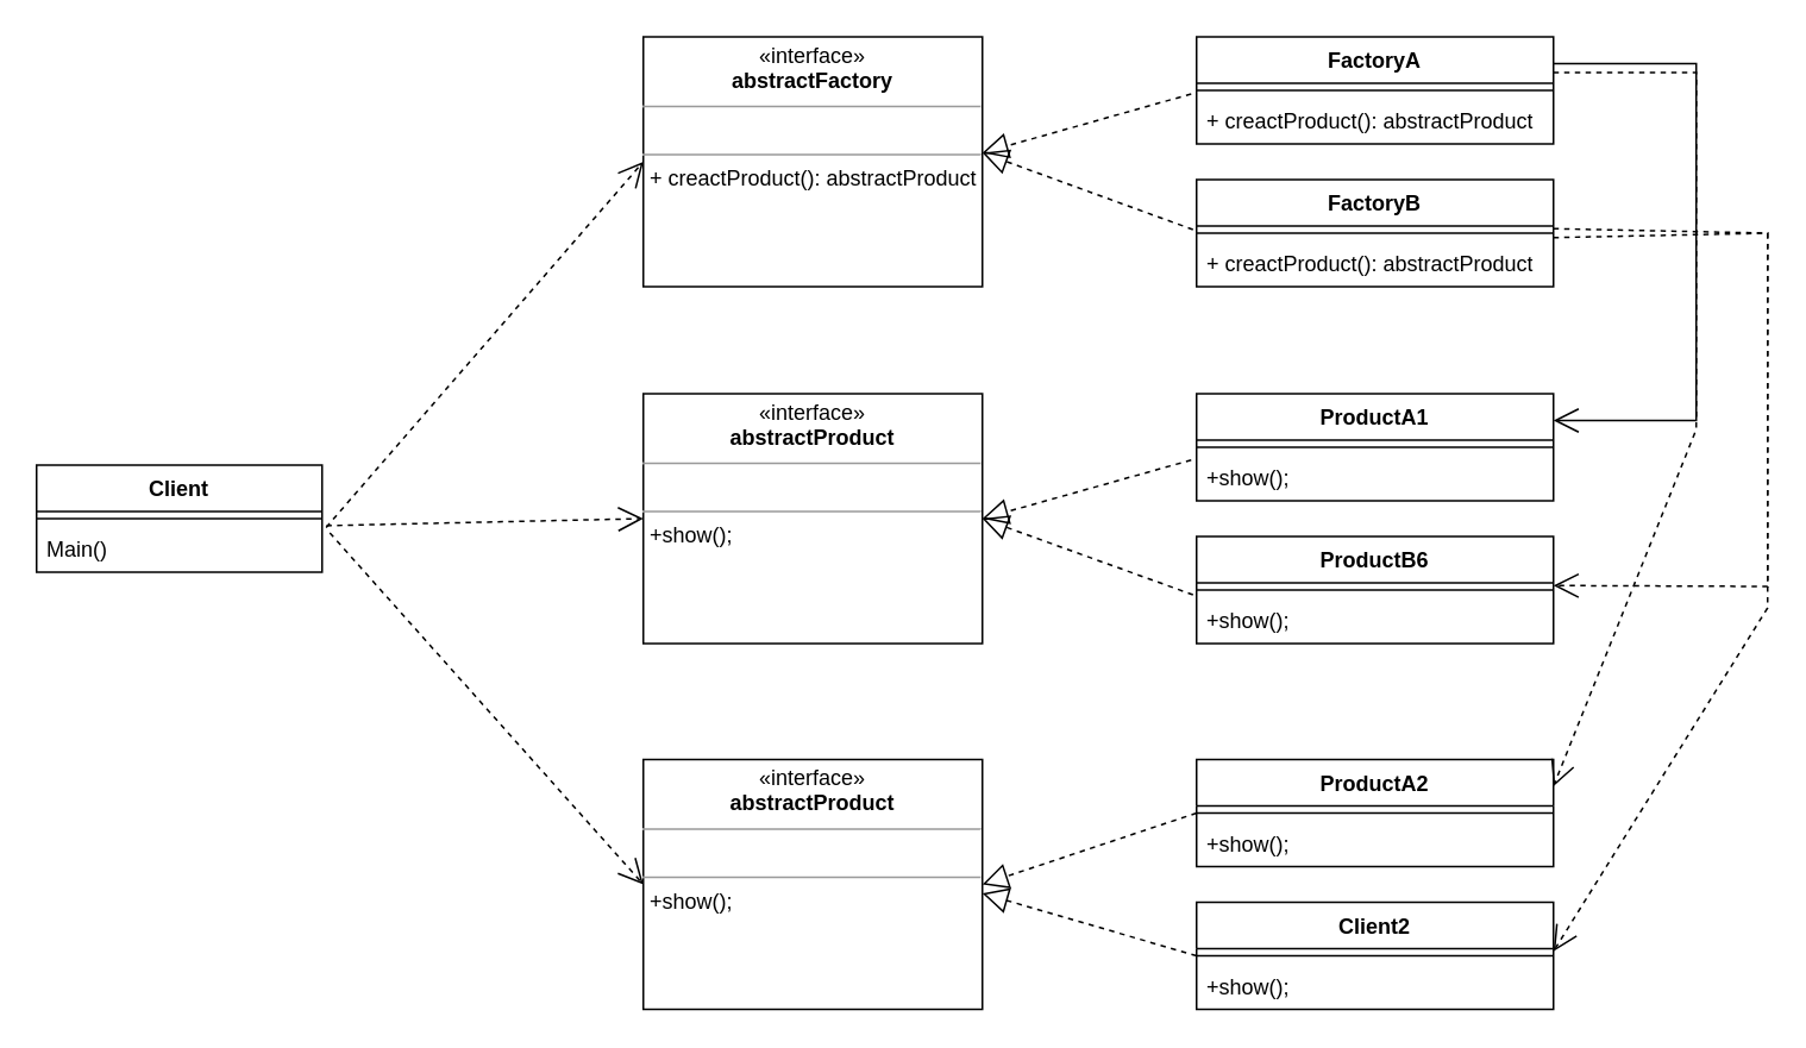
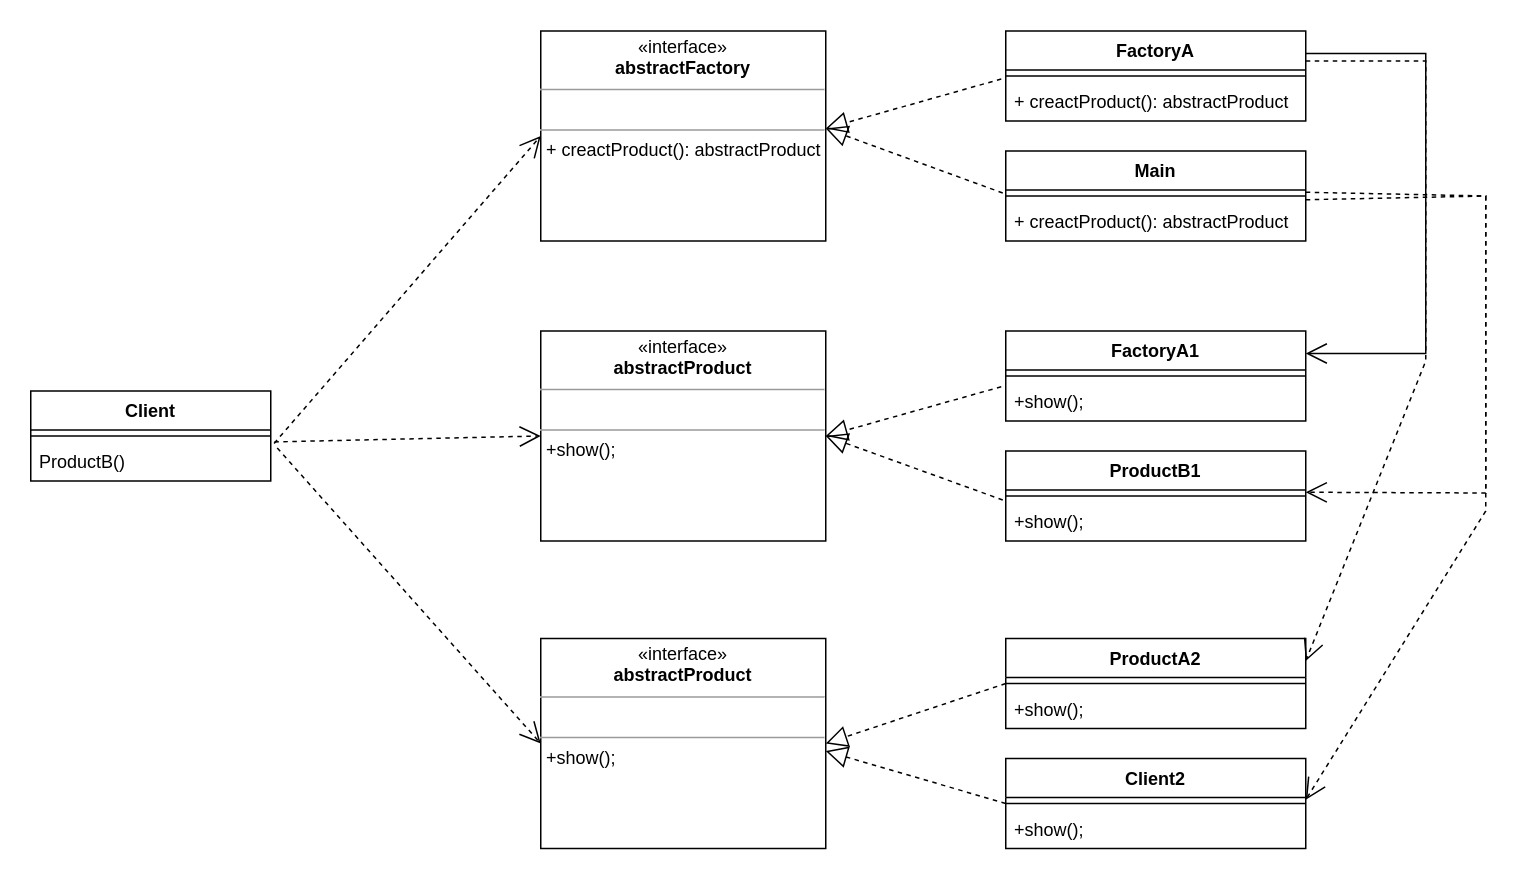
  <mxCell id="0" />
  <mxCell id="1" parent="0" />
  <mxCell id="2" value="Client" style="swimlane;fontStyle=1;align=center;verticalAlign=top;childLayout=stackLayout;horizontal=1;startSize=26;horizontalStack=0;resizeParent=1;resizeParentMax=0;resizeLast=0;collapsible=1;marginBottom=0;whiteSpace=wrap;html=1;" vertex="1" parent="1"><mxGeometry x="20" y="260" width="160" height="60" as="geometry" /></mxCell>
  <mxCell id="3" value="" style="line;strokeWidth=1;fillColor=none;align=left;verticalAlign=middle;spacingTop=-1;spacingLeft=3;spacingRight=3;rotatable=0;labelPosition=right;points=[];portConstraint=eastwest;strokeColor=inherit;" vertex="1" parent="2"><mxGeometry y="26" width="160" height="8" as="geometry" /></mxCell>
- <mxCell id="4" value="Main()" style="text;strokeColor=none;fillColor=none;align=left;verticalAlign=top;spacingLeft=4;spacingRight=4;overflow=hidden;rotatable=0;points=[[0,0.5],[1,0.5]];portConstraint=eastwest;whiteSpace=wrap;html=1;" vertex="1" parent="2"><mxGeometry y="34" width="160" height="26" as="geometry" /></mxCell>
+ <mxCell id="4" value="ProductB()" style="text;strokeColor=none;fillColor=none;align=left;verticalAlign=top;spacingLeft=4;spacingRight=4;overflow=hidden;rotatable=0;points=[[0,0.5],[1,0.5]];portConstraint=eastwest;whiteSpace=wrap;html=1;" vertex="1" parent="2"><mxGeometry y="34" width="160" height="26" as="geometry" /></mxCell>
  <mxCell id="5" value="&lt;p style=&quot;margin:0px;margin-top:4px;text-align:center;&quot;&gt;«interface»&lt;br style=&quot;border-color: var(--border-color);&quot;&gt;&lt;b style=&quot;border-color: var(--border-color);&quot;&gt;abstractFactory&lt;/b&gt;&lt;br&gt;&lt;/p&gt;&lt;hr size=&quot;1&quot;&gt;&lt;p style=&quot;margin:0px;margin-left:4px;&quot;&gt;&lt;br&gt;&lt;/p&gt;&lt;hr size=&quot;1&quot;&gt;&lt;p style=&quot;margin:0px;margin-left:4px;&quot;&gt;+ creactProduct(): abstractProduct&lt;br&gt;&lt;/p&gt;" style="verticalAlign=top;align=left;overflow=fill;fontSize=12;fontFamily=Helvetica;html=1;whiteSpace=wrap;" vertex="1" parent="1"><mxGeometry x="360" y="20" width="190" height="140" as="geometry" /></mxCell>
  <mxCell id="6" value="&lt;p style=&quot;margin:0px;margin-top:4px;text-align:center;&quot;&gt;«interface»&lt;br style=&quot;border-color: var(--border-color);&quot;&gt;&lt;b style=&quot;border-color: var(--border-color);&quot;&gt;abstractProduct&lt;/b&gt;&lt;br&gt;&lt;/p&gt;&lt;hr size=&quot;1&quot;&gt;&lt;p style=&quot;margin:0px;margin-left:4px;&quot;&gt;&lt;br&gt;&lt;/p&gt;&lt;hr size=&quot;1&quot;&gt;&lt;p style=&quot;margin:0px;margin-left:4px;&quot;&gt;+show();&lt;/p&gt;" style="verticalAlign=top;align=left;overflow=fill;fontSize=12;fontFamily=Helvetica;html=1;whiteSpace=wrap;" vertex="1" parent="1"><mxGeometry x="360" y="220" width="190" height="140" as="geometry" /></mxCell>
- <mxCell id="7" value="FactoryB" style="swimlane;fontStyle=1;align=center;verticalAlign=top;childLayout=stackLayout;horizontal=1;startSize=26;horizontalStack=0;resizeParent=1;resizeParentMax=0;resizeLast=0;collapsible=1;marginBottom=0;whiteSpace=wrap;html=1;" vertex="1" parent="1"><mxGeometry x="670" y="100" width="200" height="60" as="geometry" /></mxCell>
+ <mxCell id="7" value="Main" style="swimlane;fontStyle=1;align=center;verticalAlign=top;childLayout=stackLayout;horizontal=1;startSize=26;horizontalStack=0;resizeParent=1;resizeParentMax=0;resizeLast=0;collapsible=1;marginBottom=0;whiteSpace=wrap;html=1;" vertex="1" parent="1"><mxGeometry x="670" y="100" width="200" height="60" as="geometry" /></mxCell>
  <mxCell id="8" value="" style="line;strokeWidth=1;fillColor=none;align=left;verticalAlign=middle;spacingTop=-1;spacingLeft=3;spacingRight=3;rotatable=0;labelPosition=right;points=[];portConstraint=eastwest;strokeColor=inherit;" vertex="1" parent="7"><mxGeometry y="26" width="200" height="8" as="geometry" /></mxCell>
  <mxCell id="9" value="+ creactProduct(): abstractProduct" style="text;strokeColor=none;fillColor=none;align=left;verticalAlign=top;spacingLeft=4;spacingRight=4;overflow=hidden;rotatable=0;points=[[0,0.5],[1,0.5]];portConstraint=eastwest;whiteSpace=wrap;html=1;" vertex="1" parent="7"><mxGeometry y="34" width="200" height="26" as="geometry" /></mxCell>
- <mxCell id="10" value="ProductA1" style="swimlane;fontStyle=1;align=center;verticalAlign=top;childLayout=stackLayout;horizontal=1;startSize=26;horizontalStack=0;resizeParent=1;resizeParentMax=0;resizeLast=0;collapsible=1;marginBottom=0;whiteSpace=wrap;html=1;" vertex="1" parent="1"><mxGeometry x="670" y="220" width="200" height="60" as="geometry" /></mxCell>
+ <mxCell id="10" value="FactoryA1" style="swimlane;fontStyle=1;align=center;verticalAlign=top;childLayout=stackLayout;horizontal=1;startSize=26;horizontalStack=0;resizeParent=1;resizeParentMax=0;resizeLast=0;collapsible=1;marginBottom=0;whiteSpace=wrap;html=1;" vertex="1" parent="1"><mxGeometry x="670" y="220" width="200" height="60" as="geometry" /></mxCell>
  <mxCell id="11" value="" style="line;strokeWidth=1;fillColor=none;align=left;verticalAlign=middle;spacingTop=-1;spacingLeft=3;spacingRight=3;rotatable=0;labelPosition=right;points=[];portConstraint=eastwest;strokeColor=inherit;" vertex="1" parent="10"><mxGeometry y="26" width="200" height="8" as="geometry" /></mxCell>
  <mxCell id="12" value="+show();" style="text;strokeColor=none;fillColor=none;align=left;verticalAlign=top;spacingLeft=4;spacingRight=4;overflow=hidden;rotatable=0;points=[[0,0.5],[1,0.5]];portConstraint=eastwest;whiteSpace=wrap;html=1;" vertex="1" parent="10"><mxGeometry y="34" width="200" height="26" as="geometry" /></mxCell>
- <mxCell id="13" value="ProductB6" style="swimlane;fontStyle=1;align=center;verticalAlign=top;childLayout=stackLayout;horizontal=1;startSize=26;horizontalStack=0;resizeParent=1;resizeParentMax=0;resizeLast=0;collapsible=1;marginBottom=0;whiteSpace=wrap;html=1;" vertex="1" parent="1"><mxGeometry x="670" y="300" width="200" height="60" as="geometry" /></mxCell>
+ <mxCell id="13" value="ProductB1" style="swimlane;fontStyle=1;align=center;verticalAlign=top;childLayout=stackLayout;horizontal=1;startSize=26;horizontalStack=0;resizeParent=1;resizeParentMax=0;resizeLast=0;collapsible=1;marginBottom=0;whiteSpace=wrap;html=1;" vertex="1" parent="1"><mxGeometry x="670" y="300" width="200" height="60" as="geometry" /></mxCell>
  <mxCell id="14" value="" style="line;strokeWidth=1;fillColor=none;align=left;verticalAlign=middle;spacingTop=-1;spacingLeft=3;spacingRight=3;rotatable=0;labelPosition=right;points=[];portConstraint=eastwest;strokeColor=inherit;" vertex="1" parent="13"><mxGeometry y="26" width="200" height="8" as="geometry" /></mxCell>
  <mxCell id="15" value="+show();" style="text;strokeColor=none;fillColor=none;align=left;verticalAlign=top;spacingLeft=4;spacingRight=4;overflow=hidden;rotatable=0;points=[[0,0.5],[1,0.5]];portConstraint=eastwest;whiteSpace=wrap;html=1;" vertex="1" parent="13"><mxGeometry y="34" width="200" height="26" as="geometry" /></mxCell>
  <mxCell id="16" value="&lt;p style=&quot;margin:0px;margin-top:4px;text-align:center;&quot;&gt;«interface»&lt;br style=&quot;border-color: var(--border-color);&quot;&gt;&lt;b style=&quot;border-color: var(--border-color);&quot;&gt;abstractProduct&lt;/b&gt;&lt;br&gt;&lt;/p&gt;&lt;hr size=&quot;1&quot;&gt;&lt;p style=&quot;margin:0px;margin-left:4px;&quot;&gt;&lt;br&gt;&lt;/p&gt;&lt;hr size=&quot;1&quot;&gt;&lt;p style=&quot;margin:0px;margin-left:4px;&quot;&gt;+show();&lt;/p&gt;" style="verticalAlign=top;align=left;overflow=fill;fontSize=12;fontFamily=Helvetica;html=1;whiteSpace=wrap;" vertex="1" parent="1"><mxGeometry x="360" y="425" width="190" height="140" as="geometry" /></mxCell>
  <mxCell id="17" value="" style="endArrow=open;endSize=12;dashed=1;html=1;rounded=0;entryX=0;entryY=0.5;entryDx=0;entryDy=0;exitX=1.015;exitY=-0.002;exitDx=0;exitDy=0;exitPerimeter=0;" edge="1" parent="1" source="4" target="6"><mxGeometry x="-0.002" width="160" relative="1" as="geometry"><mxPoint x="140" y="300" as="sourcePoint" /><mxPoint x="300" y="300" as="targetPoint" /><mxPoint as="offset" /></mxGeometry></mxCell>
  <mxCell id="18" value="" style="endArrow=open;endSize=12;dashed=1;html=1;rounded=0;entryX=0;entryY=0.5;entryDx=0;entryDy=0;exitX=1.014;exitY=0.036;exitDx=0;exitDy=0;exitPerimeter=0;" edge="1" parent="1" source="4" target="5"><mxGeometry x="-0.002" width="160" relative="1" as="geometry"><mxPoint x="192" y="304" as="sourcePoint" /><mxPoint x="370" y="300" as="targetPoint" /><mxPoint as="offset" /></mxGeometry></mxCell>
  <mxCell id="19" value="" style="endArrow=open;endSize=12;dashed=1;html=1;rounded=0;entryX=0;entryY=0.5;entryDx=0;entryDy=0;exitX=1.027;exitY=0.154;exitDx=0;exitDy=0;exitPerimeter=0;" edge="1" parent="1" source="4" target="16"><mxGeometry x="-0.002" width="160" relative="1" as="geometry"><mxPoint x="202" y="314" as="sourcePoint" /><mxPoint x="380" y="310" as="targetPoint" /><mxPoint as="offset" /></mxGeometry></mxCell>
  <mxCell id="20" value="FactoryA" style="swimlane;fontStyle=1;align=center;verticalAlign=top;childLayout=stackLayout;horizontal=1;startSize=26;horizontalStack=0;resizeParent=1;resizeParentMax=0;resizeLast=0;collapsible=1;marginBottom=0;whiteSpace=wrap;html=1;" vertex="1" parent="1"><mxGeometry x="670" y="20" width="200" height="60" as="geometry" /></mxCell>
  <mxCell id="21" value="" style="line;strokeWidth=1;fillColor=none;align=left;verticalAlign=middle;spacingTop=-1;spacingLeft=3;spacingRight=3;rotatable=0;labelPosition=right;points=[];portConstraint=eastwest;strokeColor=inherit;" vertex="1" parent="20"><mxGeometry y="26" width="200" height="8" as="geometry" /></mxCell>
  <mxCell id="22" value="+ creactProduct(): abstractProduct" style="text;strokeColor=none;fillColor=none;align=left;verticalAlign=top;spacingLeft=4;spacingRight=4;overflow=hidden;rotatable=0;points=[[0,0.5],[1,0.5]];portConstraint=eastwest;whiteSpace=wrap;html=1;" vertex="1" parent="20"><mxGeometry y="34" width="200" height="26" as="geometry" /></mxCell>
  <mxCell id="23" value="ProductA2" style="swimlane;fontStyle=1;align=center;verticalAlign=top;childLayout=stackLayout;horizontal=1;startSize=26;horizontalStack=0;resizeParent=1;resizeParentMax=0;resizeLast=0;collapsible=1;marginBottom=0;whiteSpace=wrap;html=1;" vertex="1" parent="1"><mxGeometry x="670" y="425" width="200" height="60" as="geometry" /></mxCell>
  <mxCell id="24" value="" style="line;strokeWidth=1;fillColor=none;align=left;verticalAlign=middle;spacingTop=-1;spacingLeft=3;spacingRight=3;rotatable=0;labelPosition=right;points=[];portConstraint=eastwest;strokeColor=inherit;" vertex="1" parent="23"><mxGeometry y="26" width="200" height="8" as="geometry" /></mxCell>
  <mxCell id="25" value="+show();" style="text;strokeColor=none;fillColor=none;align=left;verticalAlign=top;spacingLeft=4;spacingRight=4;overflow=hidden;rotatable=0;points=[[0,0.5],[1,0.5]];portConstraint=eastwest;whiteSpace=wrap;html=1;" vertex="1" parent="23"><mxGeometry y="34" width="200" height="26" as="geometry" /></mxCell>
  <mxCell id="26" value="Client2" style="swimlane;fontStyle=1;align=center;verticalAlign=top;childLayout=stackLayout;horizontal=1;startSize=26;horizontalStack=0;resizeParent=1;resizeParentMax=0;resizeLast=0;collapsible=1;marginBottom=0;whiteSpace=wrap;html=1;" vertex="1" parent="1"><mxGeometry x="670" y="505" width="200" height="60" as="geometry" /></mxCell>
  <mxCell id="27" value="" style="line;strokeWidth=1;fillColor=none;align=left;verticalAlign=middle;spacingTop=-1;spacingLeft=3;spacingRight=3;rotatable=0;labelPosition=right;points=[];portConstraint=eastwest;strokeColor=inherit;" vertex="1" parent="26"><mxGeometry y="26" width="200" height="8" as="geometry" /></mxCell>
  <mxCell id="28" value="+show();" style="text;strokeColor=none;fillColor=none;align=left;verticalAlign=top;spacingLeft=4;spacingRight=4;overflow=hidden;rotatable=0;points=[[0,0.5],[1,0.5]];portConstraint=eastwest;whiteSpace=wrap;html=1;" vertex="1" parent="26"><mxGeometry y="34" width="200" height="26" as="geometry" /></mxCell>
  <mxCell id="29" value="" style="endArrow=block;dashed=1;endFill=0;endSize=12;html=1;rounded=0;entryX=1;entryY=0.5;entryDx=0;entryDy=0;exitX=0;exitY=0.5;exitDx=0;exitDy=0;" edge="1" parent="1" source="23" target="16"><mxGeometry width="160" relative="1" as="geometry"><mxPoint x="640" y="410" as="sourcePoint" /><mxPoint x="800" y="410" as="targetPoint" /></mxGeometry></mxCell>
  <mxCell id="30" value="" style="endArrow=block;dashed=1;endFill=0;endSize=12;html=1;rounded=0;exitX=0;exitY=0.5;exitDx=0;exitDy=0;" edge="1" parent="1" source="26"><mxGeometry width="160" relative="1" as="geometry"><mxPoint x="680" y="465" as="sourcePoint" /><mxPoint x="550" y="500" as="targetPoint" /></mxGeometry></mxCell>
  <mxCell id="31" value="" style="endArrow=block;dashed=1;endFill=0;endSize=12;html=1;rounded=0;entryX=1;entryY=0.5;entryDx=0;entryDy=0;exitX=-0.015;exitY=0.122;exitDx=0;exitDy=0;exitPerimeter=0;" edge="1" parent="1" source="12" target="6"><mxGeometry width="160" relative="1" as="geometry"><mxPoint x="690" y="475" as="sourcePoint" /><mxPoint x="570" y="515" as="targetPoint" /></mxGeometry></mxCell>
  <mxCell id="32" value="" style="endArrow=block;dashed=1;endFill=0;endSize=12;html=1;rounded=0;entryX=1;entryY=0.5;entryDx=0;entryDy=0;exitX=-0.01;exitY=-0.051;exitDx=0;exitDy=0;exitPerimeter=0;" edge="1" parent="1" source="15" target="6"><mxGeometry width="160" relative="1" as="geometry"><mxPoint x="700" y="485" as="sourcePoint" /><mxPoint x="580" y="525" as="targetPoint" /></mxGeometry></mxCell>
  <mxCell id="33" value="" style="endArrow=block;dashed=1;endFill=0;endSize=12;html=1;rounded=0;entryX=1;entryY=0.5;entryDx=0;entryDy=0;exitX=-0.015;exitY=0.122;exitDx=0;exitDy=0;exitPerimeter=0;" edge="1" parent="1"><mxGeometry width="160" relative="1" as="geometry"><mxPoint x="667" y="52" as="sourcePoint" /><mxPoint x="550" y="85" as="targetPoint" /></mxGeometry></mxCell>
  <mxCell id="34" value="" style="endArrow=block;dashed=1;endFill=0;endSize=12;html=1;rounded=0;entryX=1;entryY=0.5;entryDx=0;entryDy=0;exitX=-0.01;exitY=-0.051;exitDx=0;exitDy=0;exitPerimeter=0;" edge="1" parent="1"><mxGeometry width="160" relative="1" as="geometry"><mxPoint x="668" y="128" as="sourcePoint" /><mxPoint x="550" y="85" as="targetPoint" /></mxGeometry></mxCell>
  <mxCell id="35" value="" style="endArrow=open;endSize=12;dashed=0;html=1;rounded=0;exitX=1;exitY=0.25;exitDx=0;exitDy=0;entryX=1;entryY=0.25;entryDx=0;entryDy=0;" edge="1" parent="1" source="20" target="10"><mxGeometry x="-0.002" width="160" relative="1" as="geometry"><mxPoint x="940" y="610" as="sourcePoint" /><mxPoint x="1020" y="400" as="targetPoint" /><mxPoint as="offset" /><Array as="points"><mxPoint x="950" y="35" /><mxPoint x="950" y="235" /></Array></mxGeometry></mxCell>
  <mxCell id="36" value="" style="endArrow=open;endSize=12;dashed=1;html=1;rounded=0;entryX=1;entryY=0.25;entryDx=0;entryDy=0;" edge="1" parent="1" target="23"><mxGeometry x="-0.002" width="160" relative="1" as="geometry"><mxPoint x="870" y="40" as="sourcePoint" /><mxPoint x="880" y="245" as="targetPoint" /><mxPoint as="offset" /><Array as="points"><mxPoint x="950" y="40" /><mxPoint x="950" y="180" /><mxPoint x="950" y="240" /></Array></mxGeometry></mxCell>
  <mxCell id="37" value="" style="endArrow=open;endSize=12;dashed=1;html=1;rounded=0;exitX=1;exitY=0.25;exitDx=0;exitDy=0;entryX=1;entryY=0.25;entryDx=0;entryDy=0;" edge="1" parent="1"><mxGeometry x="-0.002" width="160" relative="1" as="geometry"><mxPoint x="870" y="127.5" as="sourcePoint" /><mxPoint x="870" y="327.5" as="targetPoint" /><mxPoint as="offset" /><Array as="points"><mxPoint x="990" y="130" /><mxPoint x="990" y="230" /><mxPoint x="990" y="328" /></Array></mxGeometry></mxCell>
  <mxCell id="38" value="" style="endArrow=open;endSize=12;dashed=1;html=1;rounded=0;entryX=1;entryY=0.25;entryDx=0;entryDy=0;" edge="1" parent="1"><mxGeometry x="-0.002" width="160" relative="1" as="geometry"><mxPoint x="870" y="132.5" as="sourcePoint" /><mxPoint x="870" y="532.5" as="targetPoint" /><mxPoint as="offset" /><Array as="points"><mxPoint x="990" y="130" /><mxPoint x="990" y="280" /><mxPoint x="990" y="340" /></Array></mxGeometry></mxCell>
